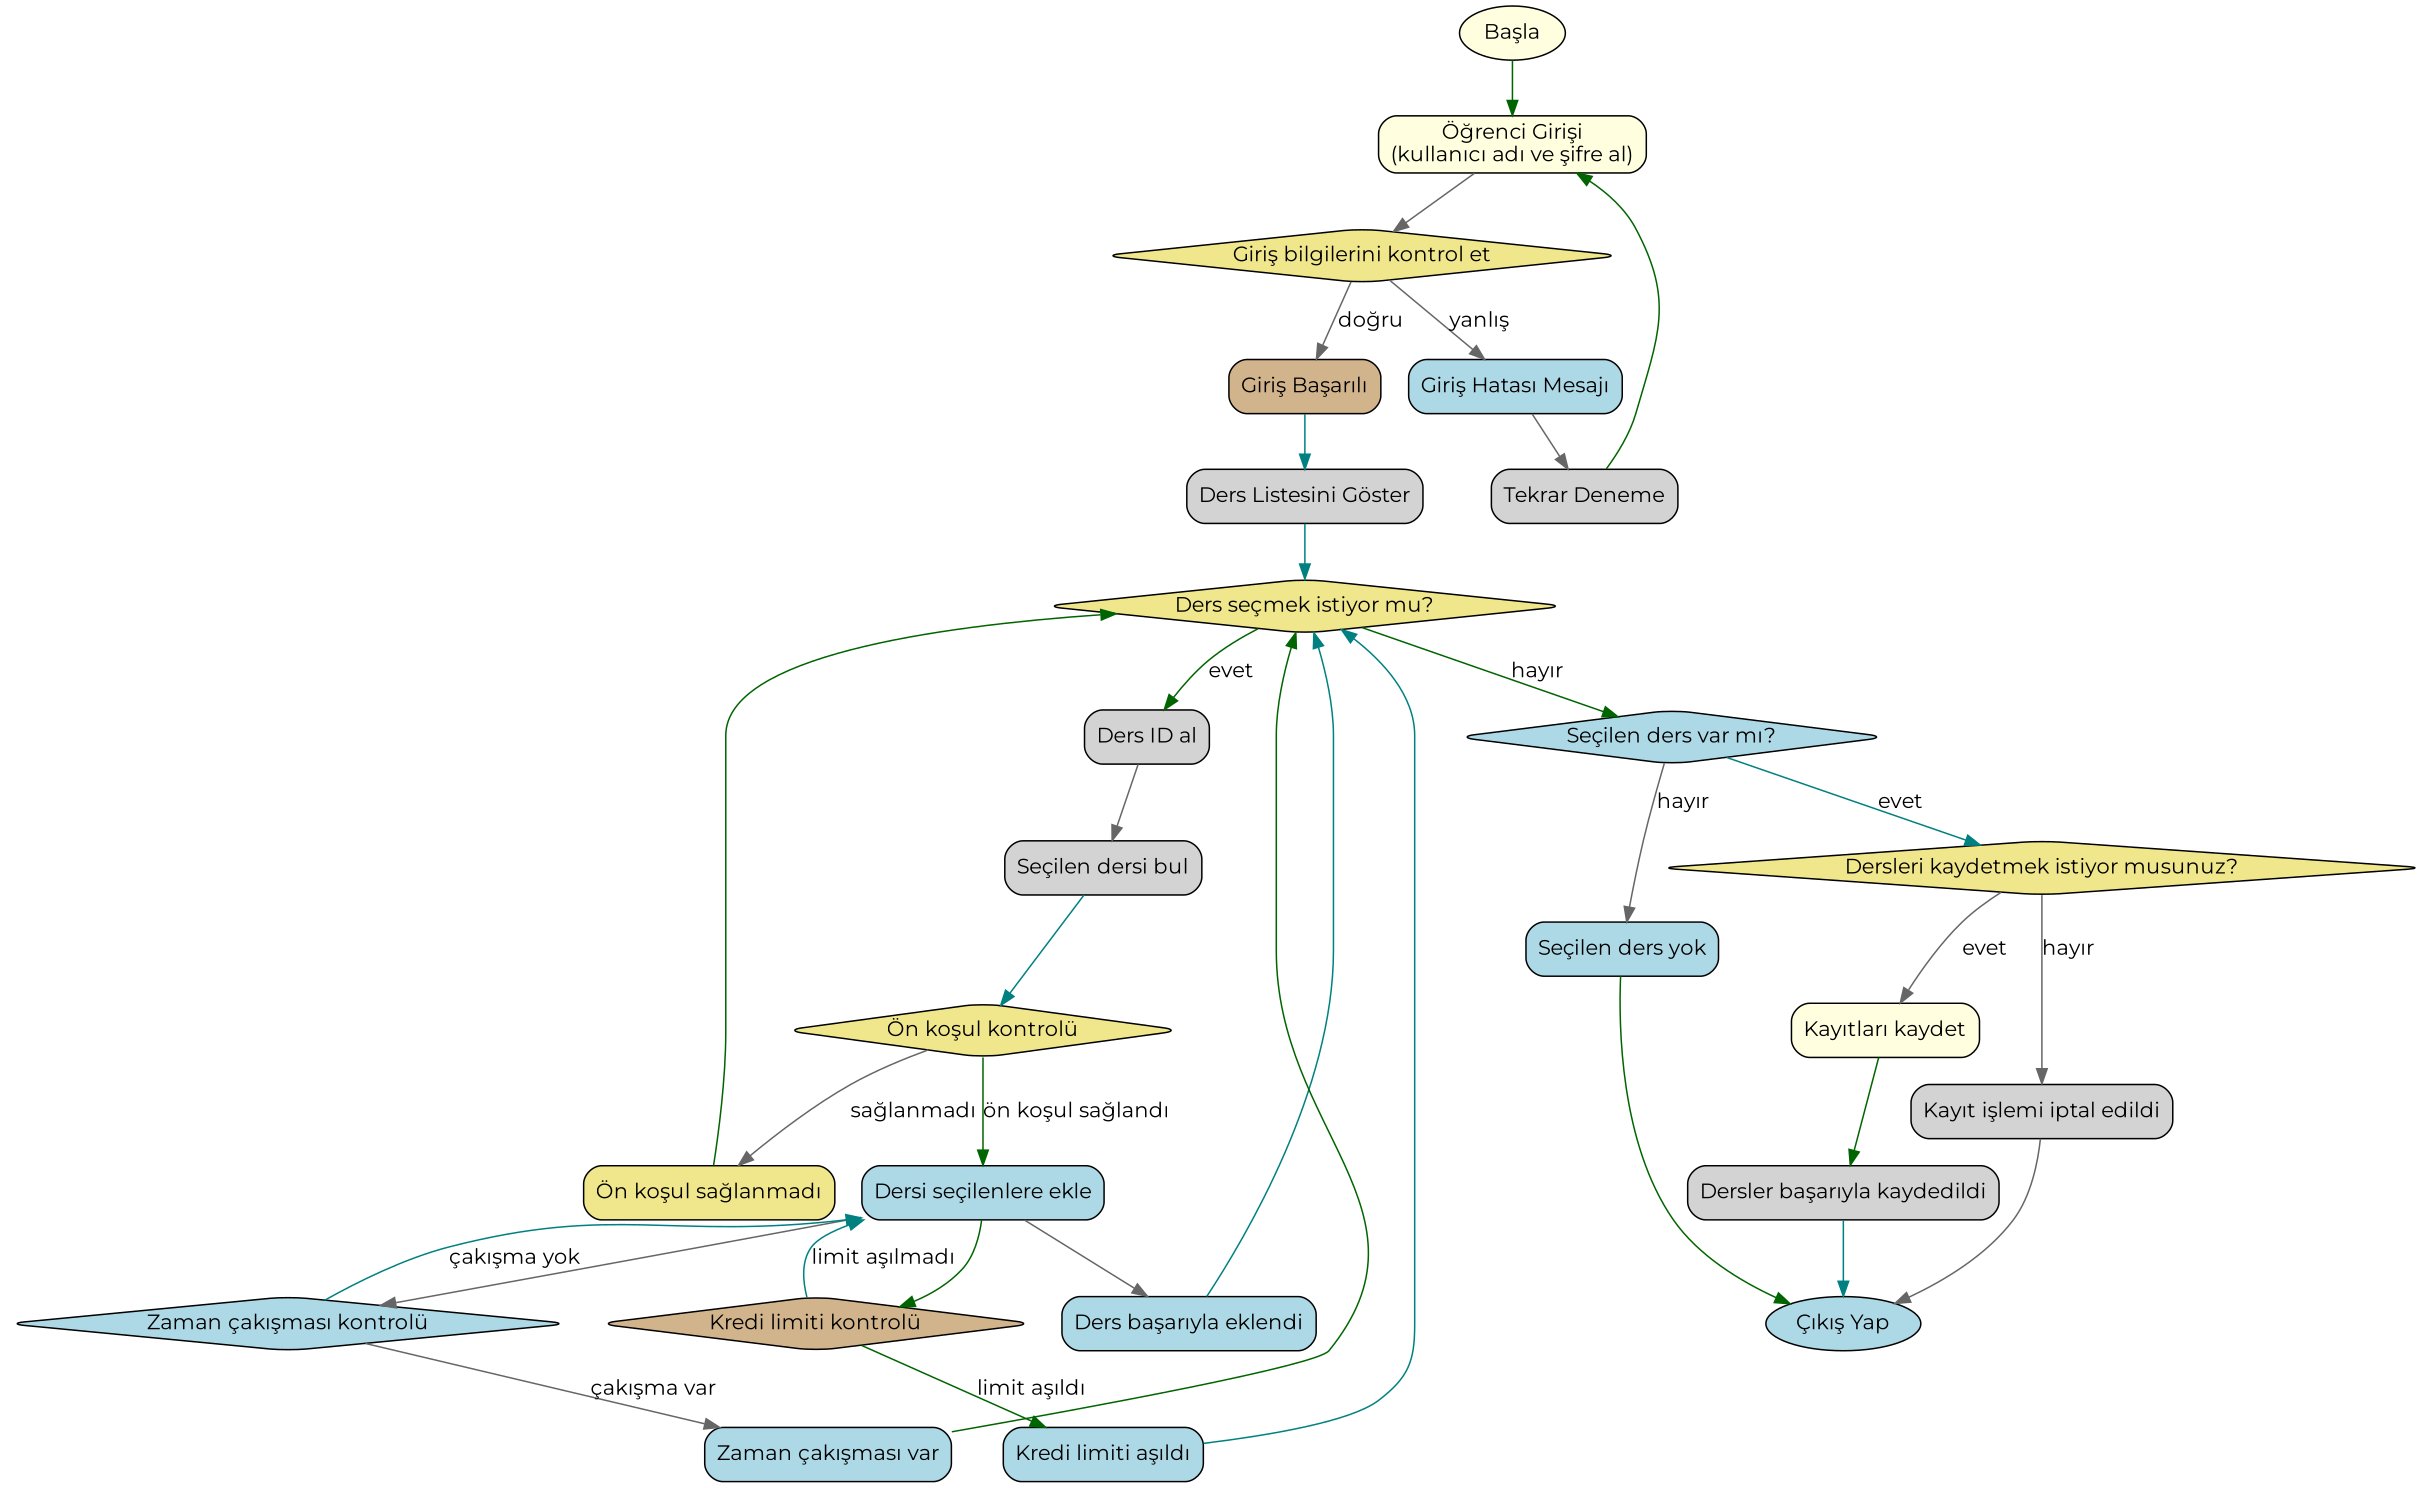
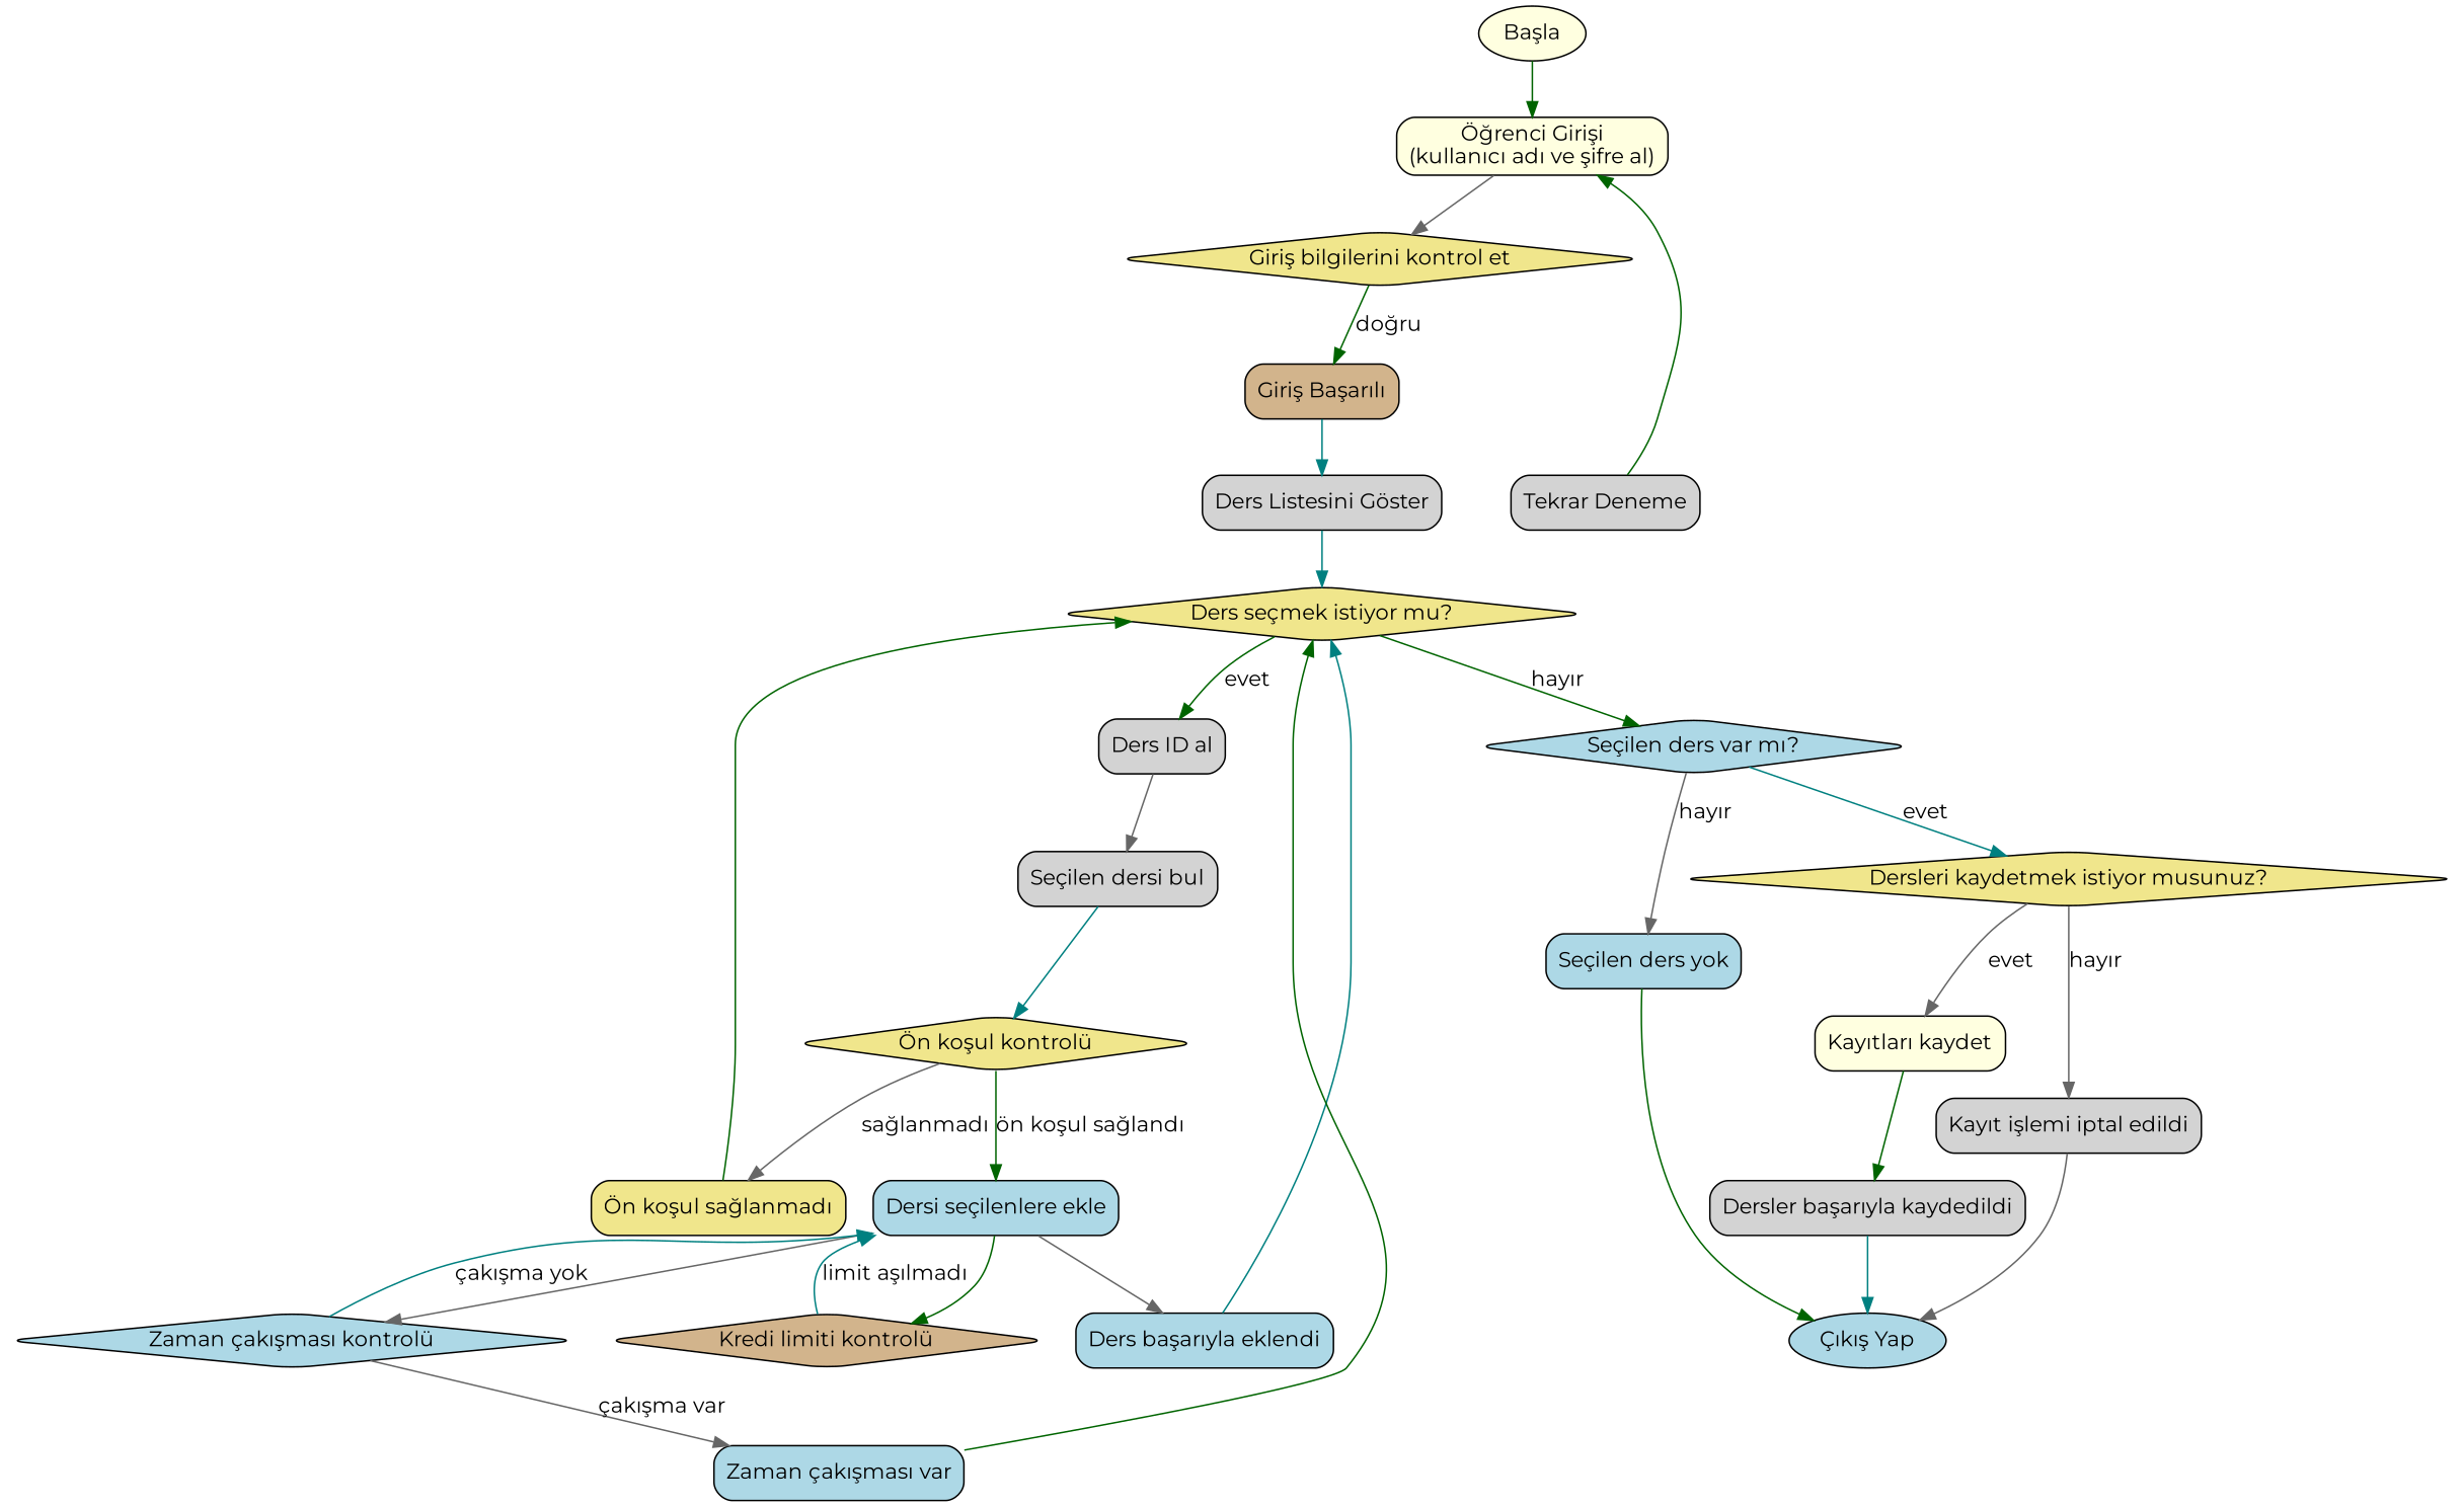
  digraph {
    fontname=Montserrat
    rankdir=TB
    node [fillcolor=lightblue fontname=Montserrat shape=box style="rounded,filled"]
    edge [color=gray40 fontname=Montserrat]
    n1 [fillcolor=lightyellow label="Başla" shape=oval]
    n2 [fillcolor=lightyellow label="Öğrenci Girişi\n(kullanıcı adı ve şifre al)"]
    n3 [fillcolor=khaki label="Giriş bilgilerini kontrol et" shape=diamond]
    n4 [fillcolor=tan label="Giriş Başarılı"]
-   n5 [label="Giriş Hatası Mesajı"]
    n6 [fillcolor=lightgrey label="Ders Listesini Göster"]
    n7 [fillcolor=lightgrey label="Tekrar Deneme"]
    n8 [fillcolor=khaki label="Ders seçmek istiyor mu?" shape=diamond]
    n9 [fillcolor=lightgrey label="Ders ID al"]
    n10 [label="Seçilen ders var mı?" shape=diamond]
    n11 [fillcolor=lightgrey label="Seçilen dersi bul"]
    n12 [fillcolor=khaki label="Dersleri kaydetmek istiyor musunuz?" shape=diamond]
    n13 [label="Seçilen ders yok"]
    n14 [fillcolor=khaki label="Ön koşul kontrolü" shape=diamond]
    n15 [fillcolor=khaki label="Ön koşul sağlanmadı"]
    n16 [label="Dersi seçilenlere ekle"]
    n17 [label="Zaman çakışması kontrolü" shape=diamond]
    n18 [fillcolor=tan label="Kredi limiti kontrolü" shape=diamond]
    n19 [label="Ders başarıyla eklendi"]
    n20 [label="Zaman çakışması var"]
-   n21 [label="Kredi limiti aşıldı"]
    n22 [fillcolor=lightyellow label="Kayıtları kaydet"]
    n23 [fillcolor=lightgrey label="Kayıt işlemi iptal edildi"]
    n24 [label="Çıkış Yap" shape=oval]
    n25 [fillcolor=lightgrey label="Dersler başarıyla kaydedildi"]
    n1 -> n2 [color=darkgreen]
    n2 -> n3
-   n3 -> n4 [label="doğru"]
-   n3 -> n5 [label="yanlış"]
+   n3 -> n4 [color=darkgreen label="doğru"]
    n4 -> n6 [color=teal]
-   n5 -> n7
    n6 -> n8 [color=teal]
    n7 -> n2 [color=darkgreen]
    n8 -> n9 [color=darkgreen label=evet]
    n8 -> n10 [color=darkgreen label="hayır"]
    n9 -> n11
    n10 -> n12 [color=teal label=evet]
    n10 -> n13 [label="hayır"]
    n11 -> n14 [color=teal]
    n12 -> n22 [label=evet]
    n12 -> n23 [label="hayır"]
    n13 -> n24 [color=darkgreen]
    n14 -> n15 [label="sağlanmadı"]
    n14 -> n16 [color=darkgreen label="ön koşul sağlandı"]
    n15 -> n8 [color=darkgreen]
    n16 -> n17
    n16 -> n18 [color=darkgreen]
    n16 -> n19
    n17 -> n16 [color=teal label="çakışma yok"]
    n17 -> n20 [label="çakışma var"]
    n18 -> n16 [color=teal label="limit aşılmadı"]
-   n18 -> n21 [color=darkgreen label="limit aşıldı"]
    n19 -> n8 [color=teal]
    n20 -> n8 [color=darkgreen]
-   n21 -> n8 [color=teal]
    n22 -> n25 [color=darkgreen]
    n23 -> n24
    n25 -> n24 [color=teal]
  }
